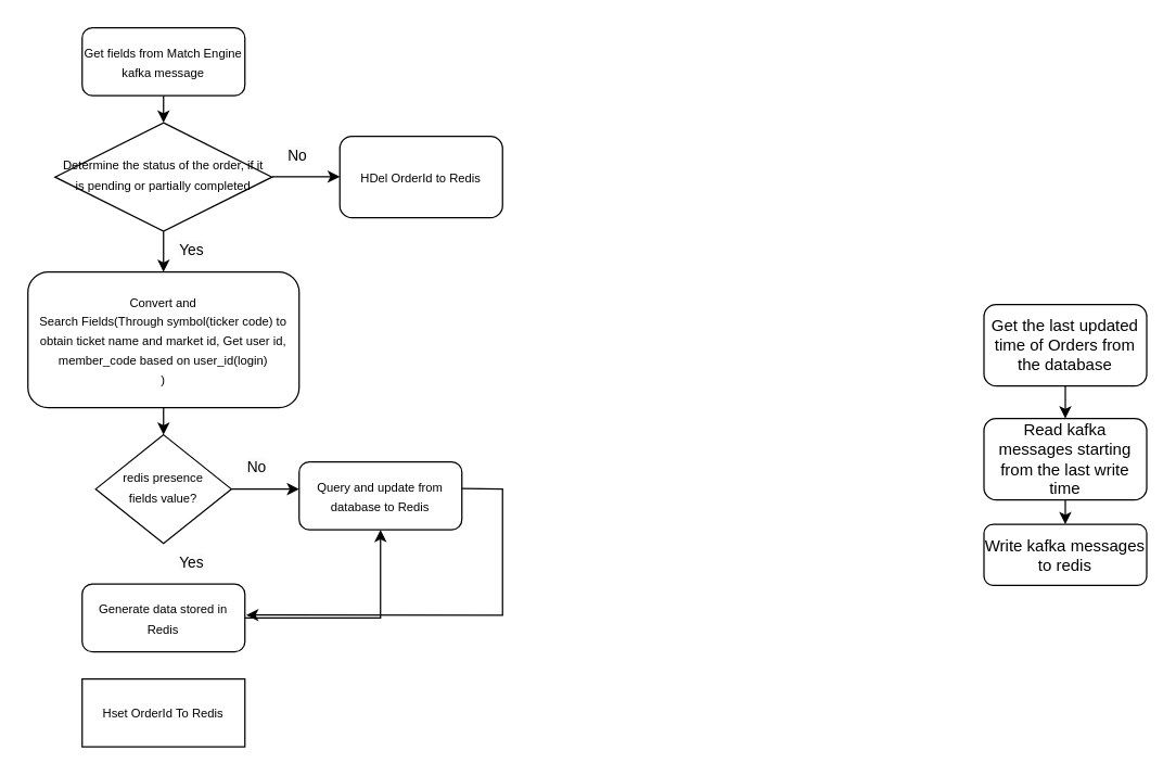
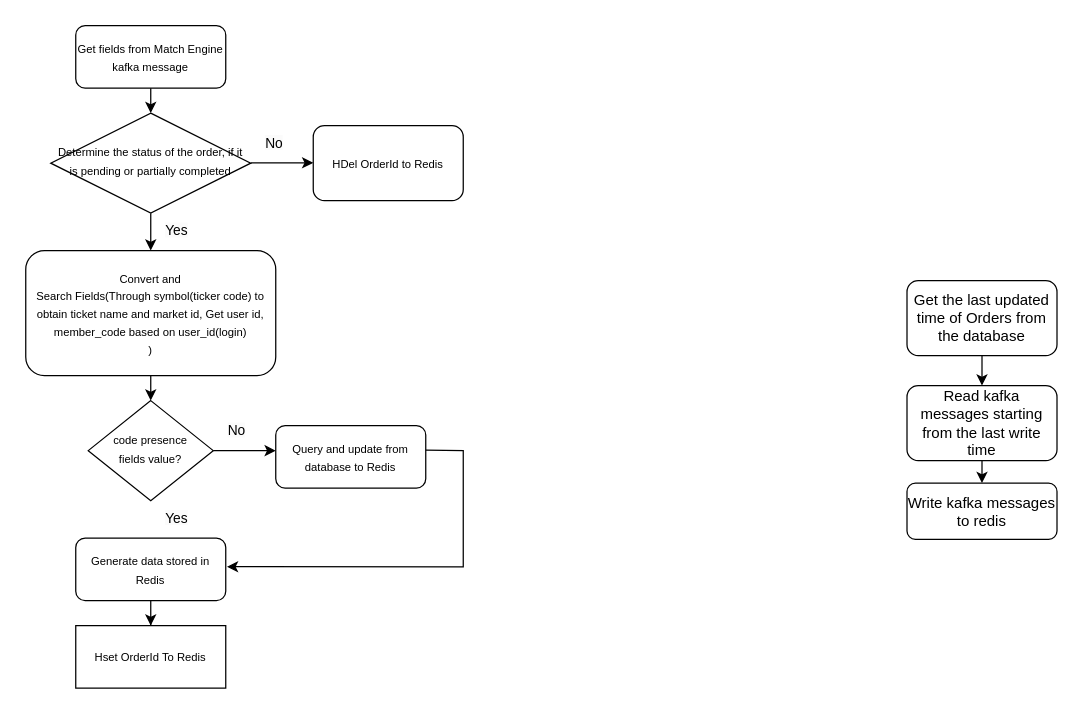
  <mxCell id="0" />
  <mxCell id="1" parent="0" />
  <mxCell id="2" value="" style="edgeStyle=orthogonalEdgeStyle;rounded=0;orthogonalLoop=1;jettySize=auto;html=1;" parent="1" source="3" edge="1"><mxGeometry relative="1" as="geometry"><mxPoint x="220" y="360" as="targetPoint" /></mxGeometry></mxCell>
- <mxCell id="3" value="&lt;font style=&quot;font-size: 9px;&quot;&gt;redis presence &lt;br&gt;fields value?&lt;/font&gt;" style="rhombus;whiteSpace=wrap;html=1;shadow=0;fontFamily=Helvetica;fontSize=12;align=center;strokeWidth=1;spacing=6;spacingTop=-4;" parent="1" vertex="1"><mxGeometry x="70" y="320" width="100" height="80" as="geometry" /></mxCell>
+ <mxCell id="3" value="&lt;font style=&quot;font-size: 9px;&quot;&gt;code presence &lt;br&gt;fields value?&lt;/font&gt;" style="rhombus;whiteSpace=wrap;html=1;shadow=0;fontFamily=Helvetica;fontSize=12;align=center;strokeWidth=1;spacing=6;spacingTop=-4;" parent="1" vertex="1"><mxGeometry x="70" y="320" width="100" height="80" as="geometry" /></mxCell>
  <mxCell id="4" value="&lt;span style=&quot;color: rgb(0, 0, 0); font-family: Helvetica; font-size: 11px; font-style: normal; font-variant-ligatures: normal; font-variant-caps: normal; font-weight: 400; letter-spacing: normal; orphans: 2; text-align: center; text-indent: 0px; text-transform: none; widows: 2; word-spacing: 0px; -webkit-text-stroke-width: 0px; background-color: rgb(251, 251, 251); text-decoration-thickness: initial; text-decoration-style: initial; text-decoration-color: initial; float: none; display: inline !important;&quot;&gt;Yes&lt;/span&gt;" style="text;whiteSpace=wrap;html=1;" parent="1" vertex="1"><mxGeometry x="130" y="400" width="30" height="20" as="geometry" /></mxCell>
  <mxCell id="5" value="&lt;span style=&quot;color: rgb(0, 0, 0); font-family: Helvetica; font-size: 11px; font-style: normal; font-variant-ligatures: normal; font-variant-caps: normal; font-weight: 400; letter-spacing: normal; orphans: 2; text-align: center; text-indent: 0px; text-transform: none; widows: 2; word-spacing: 0px; -webkit-text-stroke-width: 0px; background-color: rgb(251, 251, 251); text-decoration-thickness: initial; text-decoration-style: initial; text-decoration-color: initial; float: none; display: inline !important;&quot;&gt;No&lt;/span&gt;" style="text;whiteSpace=wrap;html=1;" parent="1" vertex="1"><mxGeometry x="180" y="330" width="30" height="30" as="geometry" /></mxCell>
- <mxCell id="6" value="" style="edgeStyle=orthogonalEdgeStyle;rounded=0;orthogonalLoop=1;jettySize=auto;html=1;" parent="1" source="7" target="12" edge="1"><mxGeometry relative="1" as="geometry" /></mxCell>
+ <mxCell id="6" value="" style="edgeStyle=orthogonalEdgeStyle;rounded=0;orthogonalLoop=1;jettySize=auto;html=1;" parent="1" source="7" target="13" edge="1"><mxGeometry relative="1" as="geometry" /></mxCell>
  <mxCell id="7" value="&lt;font style=&quot;font-size: 9px;&quot;&gt;Generate data stored in Redis&lt;/font&gt;" style="rounded=1;whiteSpace=wrap;html=1;fontSize=12;glass=0;strokeWidth=1;shadow=0;" parent="1" vertex="1"><mxGeometry x="60" y="430" width="120" height="50" as="geometry" /></mxCell>
  <mxCell id="8" value="&lt;font style=&quot;font-size: 9px;&quot;&gt;Get fields from Match Engine kafka message&lt;/font&gt;" style="rounded=1;whiteSpace=wrap;html=1;fontSize=12;glass=0;strokeWidth=1;shadow=0;" parent="1" vertex="1"><mxGeometry x="60" y="20" width="120" height="50" as="geometry" /></mxCell>
  <mxCell id="9" value="&lt;font style=&quot;font-size: 9px;&quot;&gt;Convert and&lt;br style=&quot;border-color: var(--border-color);&quot;&gt;Search Fields(Through symbol(ticker code) to obtain ticket name and market id, Get user id, member_code based on user_id(login)&lt;br&gt;)&lt;/font&gt;" style="rounded=1;whiteSpace=wrap;html=1;fontSize=12;glass=0;strokeWidth=1;shadow=0;" parent="1" vertex="1"><mxGeometry x="20" y="200" width="200" height="100" as="geometry" /></mxCell>
  <mxCell id="10" value="" style="endArrow=classic;html=1;rounded=0;exitX=0.5;exitY=1;exitDx=0;exitDy=0;" parent="1" source="16" target="9" edge="1"><mxGeometry width="50" height="50" relative="1" as="geometry"><mxPoint x="140" y="280" as="sourcePoint" /><mxPoint x="190" y="230" as="targetPoint" /></mxGeometry></mxCell>
  <mxCell id="11" value="" style="endArrow=classic;html=1;rounded=0;exitX=0.5;exitY=1;exitDx=0;exitDy=0;" parent="1" source="9" target="3" edge="1"><mxGeometry width="50" height="50" relative="1" as="geometry"><mxPoint x="120" y="320" as="sourcePoint" /><mxPoint x="190" y="300" as="targetPoint" /></mxGeometry></mxCell>
  <mxCell id="12" value="&lt;font style=&quot;font-size: 9px;&quot;&gt;Query and update from database to Redis&lt;/font&gt;" style="rounded=1;whiteSpace=wrap;html=1;fontSize=12;glass=0;strokeWidth=1;shadow=0;" parent="1" vertex="1"><mxGeometry x="220" y="340" width="120" height="50" as="geometry" /></mxCell>
  <mxCell id="13" value="&lt;font style=&quot;font-size: 9px;&quot;&gt;Hset OrderId To Redis&lt;/font&gt;" style="whiteSpace=wrap;html=1;fontSize=12;glass=0;strokeWidth=1;shadow=0;rounded=0;" parent="1" vertex="1"><mxGeometry x="60" y="500" width="120" height="50" as="geometry" /></mxCell>
  <mxCell id="14" value="" style="edgeStyle=none;orthogonalLoop=1;jettySize=auto;html=1;rounded=0;entryX=1.008;entryY=0.457;entryDx=0;entryDy=0;entryPerimeter=0;" parent="1" target="7" edge="1"><mxGeometry width="80" relative="1" as="geometry"><mxPoint x="340" y="359.69" as="sourcePoint" /><mxPoint x="190" y="450" as="targetPoint" /><Array as="points"><mxPoint x="370" y="360" /><mxPoint x="370" y="453" /></Array></mxGeometry></mxCell>
  <mxCell id="15" value="" style="endArrow=classic;html=1;rounded=0;exitX=0.5;exitY=1;exitDx=0;exitDy=0;" parent="1" source="8" target="16" edge="1"><mxGeometry width="50" height="50" relative="1" as="geometry"><mxPoint x="120" y="70" as="sourcePoint" /><mxPoint x="120" y="210" as="targetPoint" /></mxGeometry></mxCell>
  <mxCell id="16" value="&lt;font style=&quot;font-size: 9px;&quot;&gt;Determine the status of the order, if it is pending or partially completed&lt;/font&gt;" style="rhombus;whiteSpace=wrap;html=1;shadow=0;fontFamily=Helvetica;fontSize=12;align=center;strokeWidth=1;spacing=6;spacingTop=-4;" parent="1" vertex="1"><mxGeometry x="40" y="90" width="160" height="80" as="geometry" /></mxCell>
  <mxCell id="17" value="&lt;span style=&quot;color: rgb(0, 0, 0); font-family: Helvetica; font-size: 11px; font-style: normal; font-variant-ligatures: normal; font-variant-caps: normal; font-weight: 400; letter-spacing: normal; orphans: 2; text-align: center; text-indent: 0px; text-transform: none; widows: 2; word-spacing: 0px; -webkit-text-stroke-width: 0px; background-color: rgb(251, 251, 251); text-decoration-thickness: initial; text-decoration-style: initial; text-decoration-color: initial; float: none; display: inline !important;&quot;&gt;Yes&lt;/span&gt;" style="text;whiteSpace=wrap;html=1;" parent="1" vertex="1"><mxGeometry x="130" y="170" width="30" height="20" as="geometry" /></mxCell>
  <mxCell id="18" value="" style="edgeStyle=orthogonalEdgeStyle;rounded=0;orthogonalLoop=1;jettySize=auto;html=1;" parent="1" edge="1"><mxGeometry relative="1" as="geometry"><mxPoint x="250" y="129.77" as="targetPoint" /><mxPoint x="200" y="129.77" as="sourcePoint" /></mxGeometry></mxCell>
  <mxCell id="19" value="&lt;span style=&quot;color: rgb(0, 0, 0); font-family: Helvetica; font-size: 11px; font-style: normal; font-variant-ligatures: normal; font-variant-caps: normal; font-weight: 400; letter-spacing: normal; orphans: 2; text-align: center; text-indent: 0px; text-transform: none; widows: 2; word-spacing: 0px; -webkit-text-stroke-width: 0px; background-color: rgb(251, 251, 251); text-decoration-thickness: initial; text-decoration-style: initial; text-decoration-color: initial; float: none; display: inline !important;&quot;&gt;No&lt;/span&gt;" style="text;whiteSpace=wrap;html=1;" parent="1" vertex="1"><mxGeometry x="210" y="100" width="30" height="30" as="geometry" /></mxCell>
  <mxCell id="20" value="&lt;font style=&quot;font-size: 9px;&quot;&gt;HDel OrderId to Redis&lt;/font&gt;" style="rounded=1;whiteSpace=wrap;html=1;" parent="1" vertex="1"><mxGeometry x="250" y="100" width="120" height="60" as="geometry" /></mxCell>
  <mxCell id="21" value="Get the last updated time of Orders from the database" style="rounded=1;whiteSpace=wrap;html=1;" vertex="1" parent="1"><mxGeometry x="725" y="224" width="120" height="60" as="geometry" /></mxCell>
  <mxCell id="22" value="Read kafka messages starting from the last write time" style="rounded=1;whiteSpace=wrap;html=1;" vertex="1" parent="1"><mxGeometry x="725" y="308" width="120" height="60" as="geometry" /></mxCell>
  <mxCell id="23" value="" style="endArrow=classic;html=1;rounded=0;entryX=0.5;entryY=0;entryDx=0;entryDy=0;exitX=0.5;exitY=1;exitDx=0;exitDy=0;" edge="1" parent="1" source="21" target="22"><mxGeometry width="50" height="50" relative="1" as="geometry"><mxPoint x="762" y="343" as="sourcePoint" /><mxPoint x="812" y="293" as="targetPoint" /></mxGeometry></mxCell>
  <mxCell id="24" value="Write kafka messages to redis" style="rounded=1;whiteSpace=wrap;html=1;" vertex="1" parent="1"><mxGeometry x="725" y="386" width="120" height="45" as="geometry" /></mxCell>
  <mxCell id="25" value="" style="endArrow=classic;html=1;rounded=0;entryX=0.5;entryY=0;entryDx=0;entryDy=0;exitX=0.5;exitY=1;exitDx=0;exitDy=0;" edge="1" parent="1" source="22" target="24"><mxGeometry width="50" height="50" relative="1" as="geometry"><mxPoint x="986" y="320" as="sourcePoint" /><mxPoint x="795" y="318" as="targetPoint" /></mxGeometry></mxCell>
